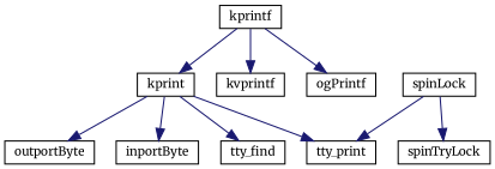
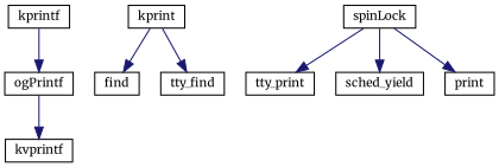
  digraph {
    fontname=Merriweather
    rankdir=TB
    node [color=black fillcolor=white fontname=Merriweather fontsize=10 shape=record style=filled]
    edge [color=midnightblue fontname=Merriweather fontsize=10 labelfontname=Helvetica labelfontsize=10 style=solid]
    n1 [height=0.2 label=kprintf width=0.4]
    n2 [height=0.2 label=kprint width=0.4]
    n3 [height=0.2 label=kvprintf width=0.4]
    n4 [height=0.2 label=ogPrintf width=0.4]
-   n5 [height=0.2 label=outportByte width=0.4]
-   n6 [height=0.2 label=inportByte width=0.4]
+   n6 [height=0.2 label=find width=0.4]
    n7 [height=0.2 label=tty_find width=0.4]
    n8 [height=0.2 label=tty_print width=0.4]
    n9 [height=0.2 label=spinLock width=0.4]
-   n11 [height=0.2 label=spinTryLock width=0.4]
-   n1 -> n2
-   n1 -> n3
+   n10 [height=0.2 label=sched_yield width=0.4]
+   n11 [height=0.2 label=print width=0.4]
+   n4 -> n3
    n1 -> n4
-   n2 -> n5
    n2 -> n6
    n2 -> n7
-   n2 -> n8
    n9 -> n8
+   n9 -> n10
    n9 -> n11
  }
